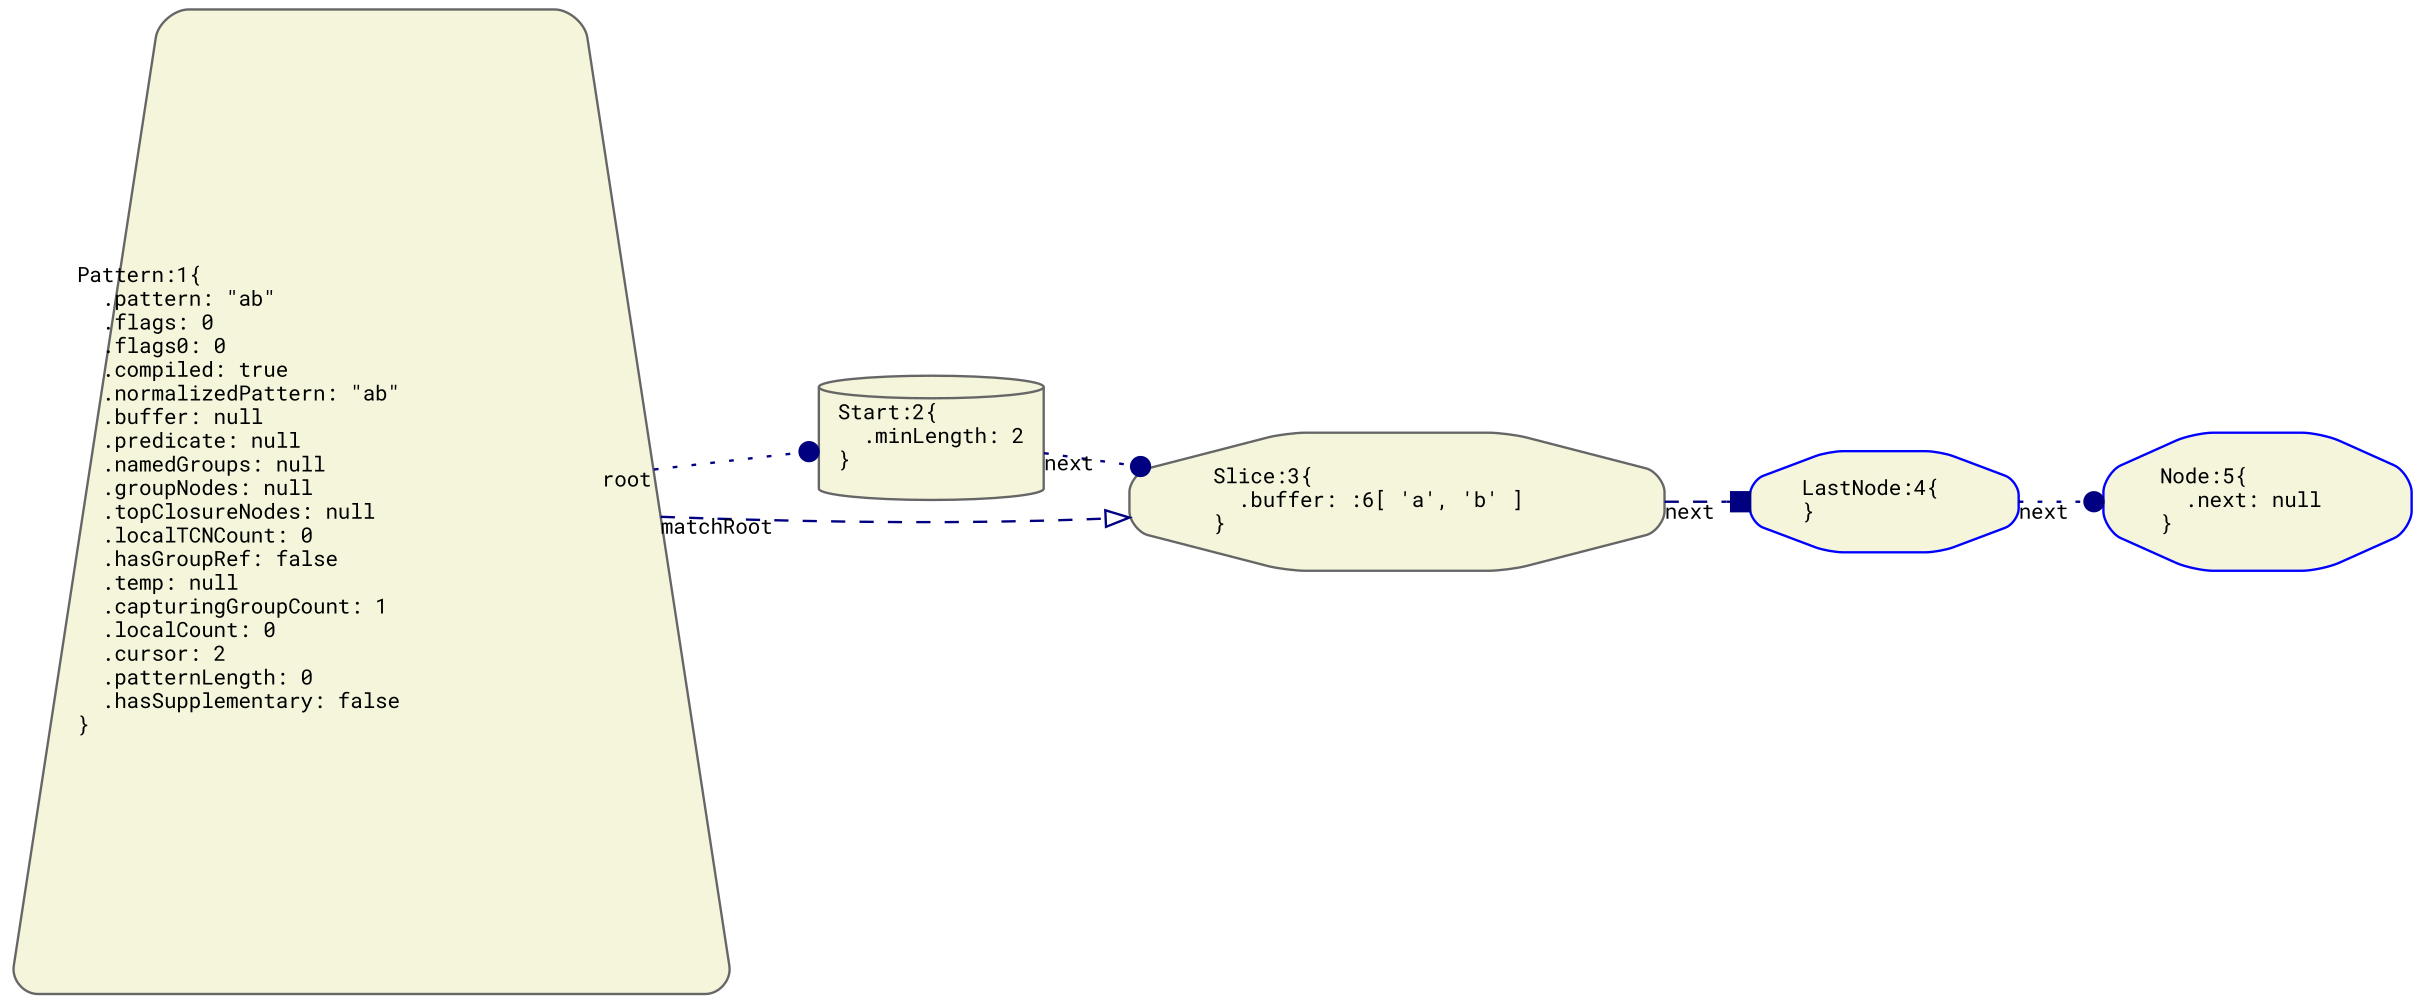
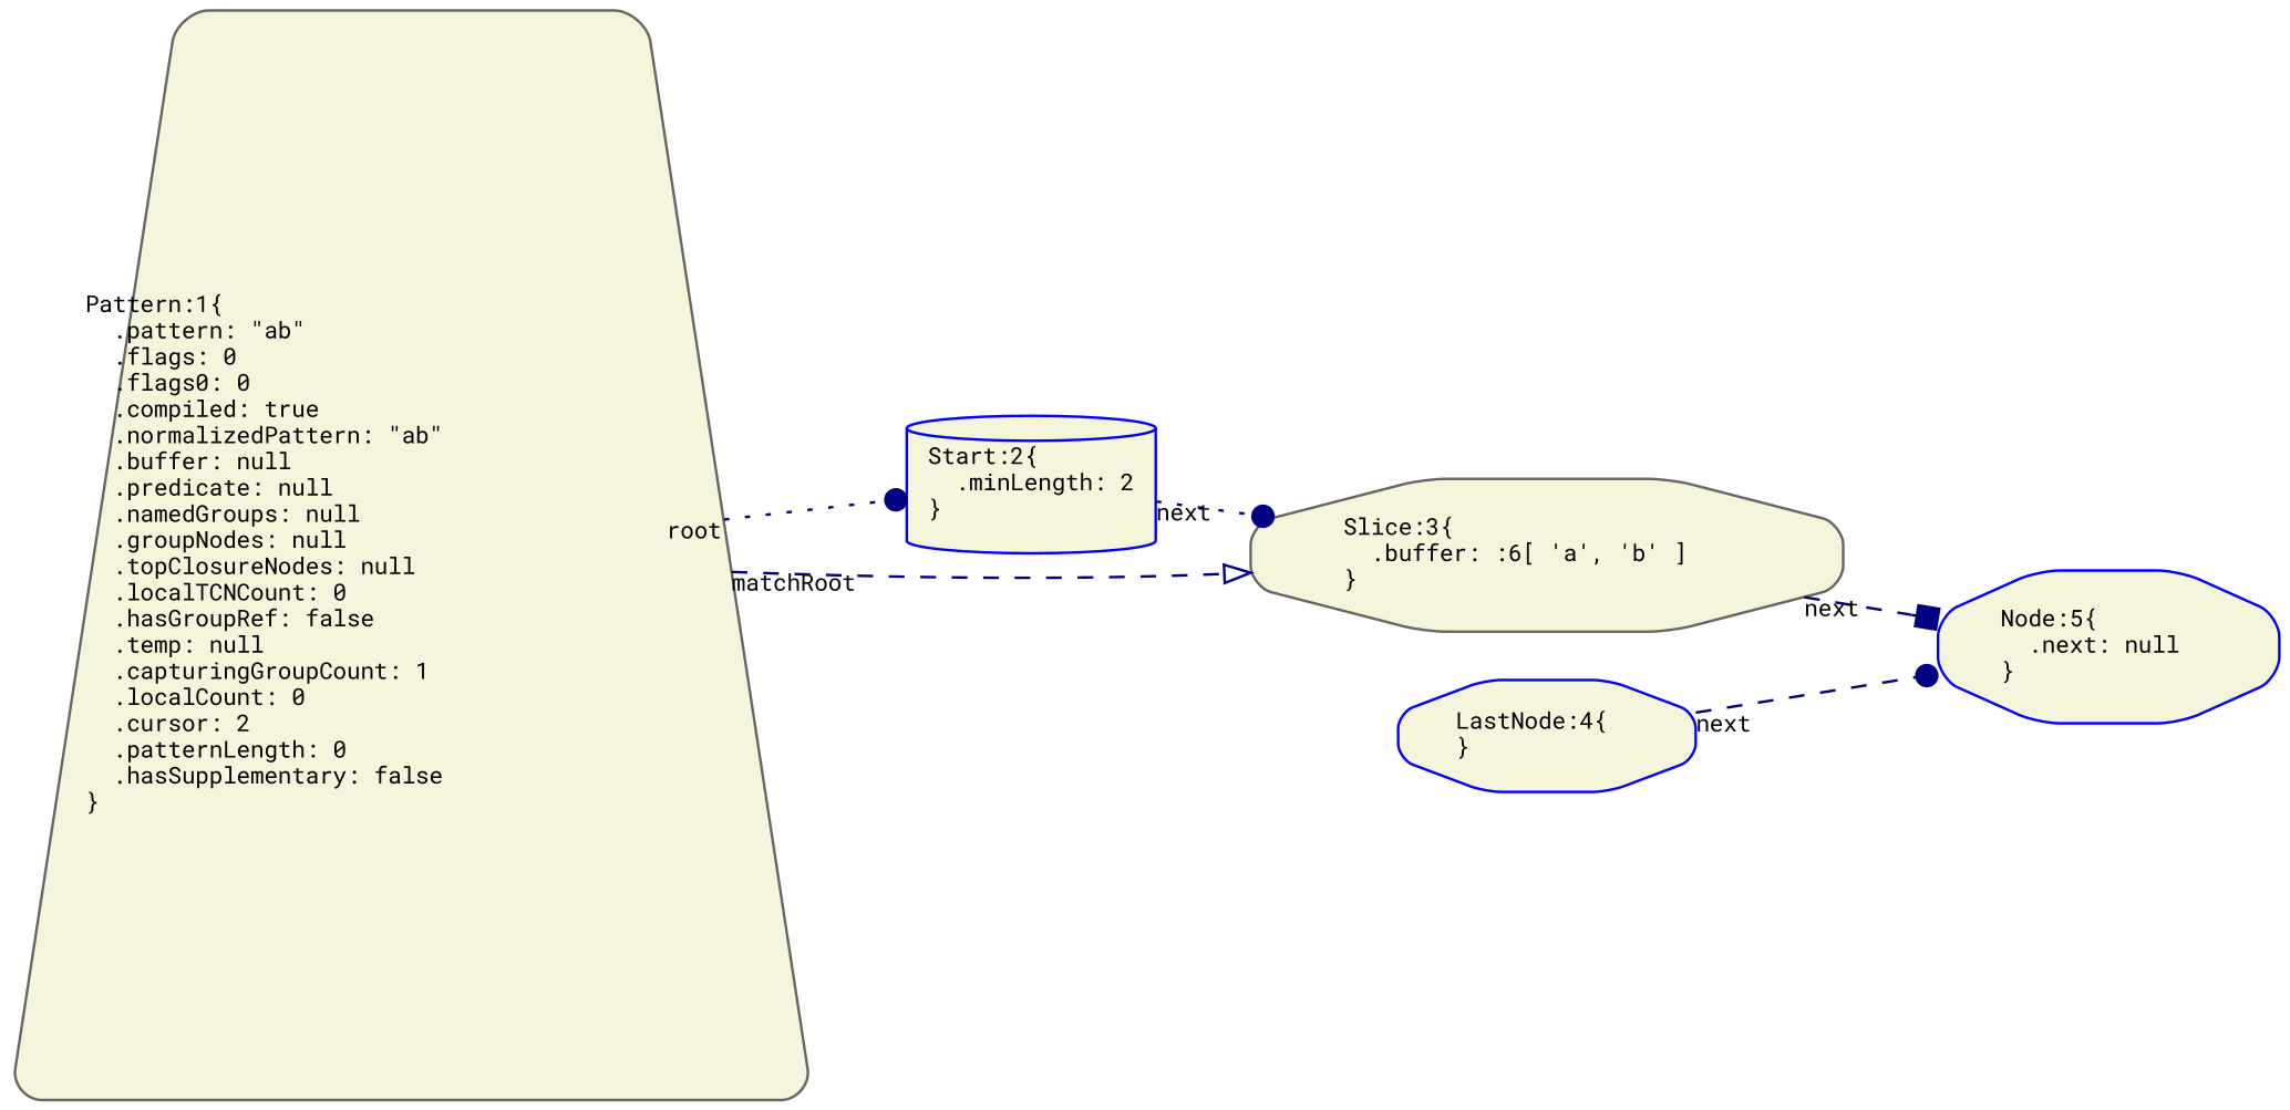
  digraph {
    fontname="Roboto Mono"
    fontsize=11
    rankdir=LR
    node [color=blue fillcolor=Beige fontname="Roboto Mono" fontsize=9 shape=octagon style="rounded,filled"]
    edge [arrowhead=dot color=Navy fontname="Roboto Mono" fontsize=9 style=dotted taillabel=next]
    n1 [color=gray40 label="Pattern:1\{\l  .pattern: \"ab\"\l  .flags: 0\l  .flags0: 0\l  .compiled: true\l  .normalizedPattern: \"ab\"\l  .buffer: null\l  .predicate: null\l  .namedGroups: null\l  .groupNodes: null\l  .topClosureNodes: null\l  .localTCNCount: 0\l  .hasGroupRef: false\l  .temp: null\l  .capturingGroupCount: 1\l  .localCount: 0\l  .cursor: 2\l  .patternLength: 0\l  .hasSupplementary: false\l\}\l" shape=trapezium]
-   n2 [color=gray40 label="Start:2\{\l  .minLength: 2\l\}\l" shape=cylinder]
+   n2 [label="Start:2\{\l  .minLength: 2\l\}\l" shape=cylinder]
    n3 [color=gray40 label="Slice:3\{\l  .buffer: :6[ 'a', 'b' ]\l\}\l"]
    n4 [label="LastNode:4\{\l\}\l"]
    n5 [label="Node:5\{\l  .next: null\l\}\l"]
    n1 -> n2 [taillabel=root]
    n1 -> n3 [arrowhead=onormal style=dashed taillabel=matchRoot]
    n2 -> n3
-   n3 -> n4 [arrowhead=box style=dashed]
-   n4 -> n5
+   n3 -> n5 [arrowhead=box style=dashed]
+   n4 -> n5 [style=dashed]
  }
